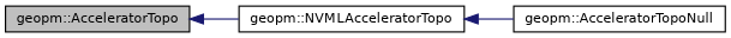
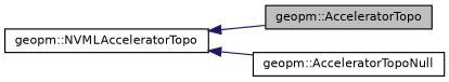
  digraph {
    rankdir=LR
    node [color=black fillcolor=white fontname=Helvetica fontsize=10 shape=record style=filled]
    edge [color=midnightblue dir=back fontname=Helvetica fontsize=10 labelfontname=Helvetica labelfontsize=10 style=solid]
    n1 [fillcolor=grey75 fontcolor=black height=0.2 label="geopm::AcceleratorTopo" width=0.4]
    n2 [height=0.2 label="geopm::NVMLAcceleratorTopo" width=0.4]
    n3 [height=0.2 label="geopm::AcceleratorTopoNull" width=0.4]
-   n1 -> n2
+   n2 -> n1
    n2 -> n3
  }
